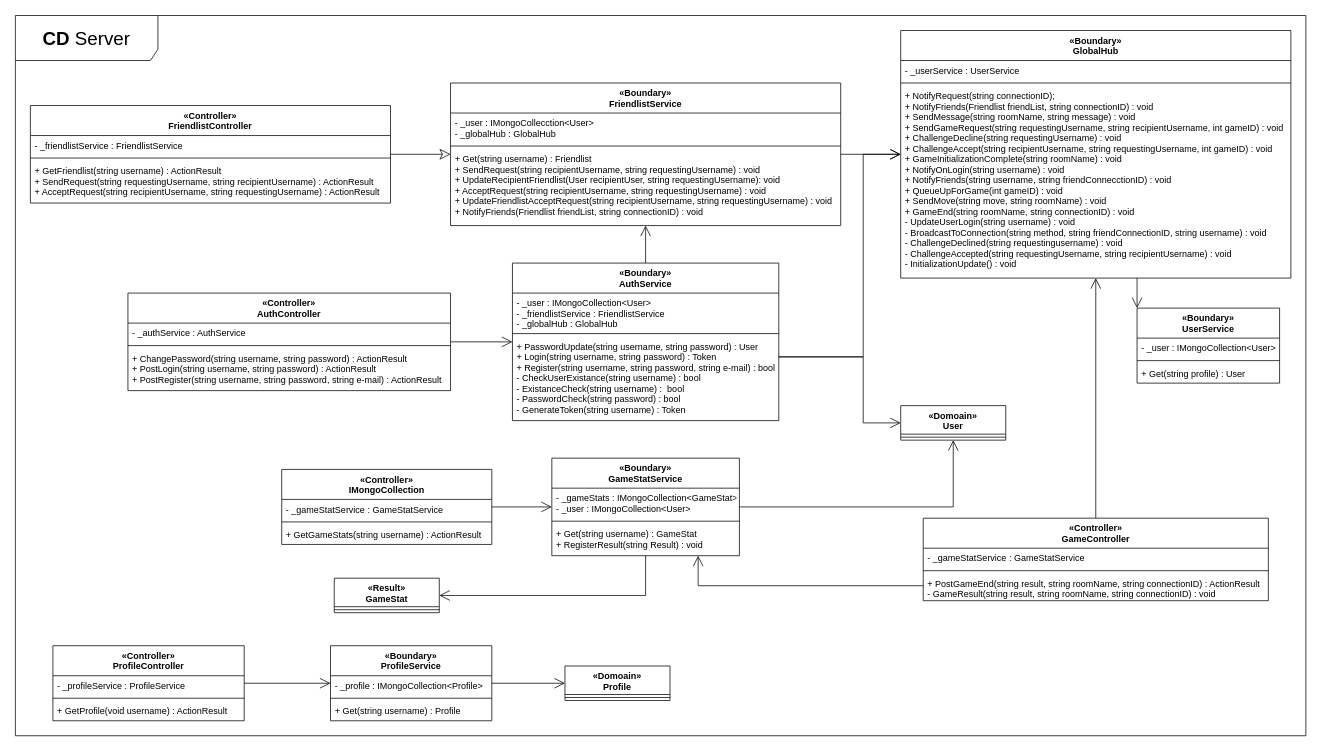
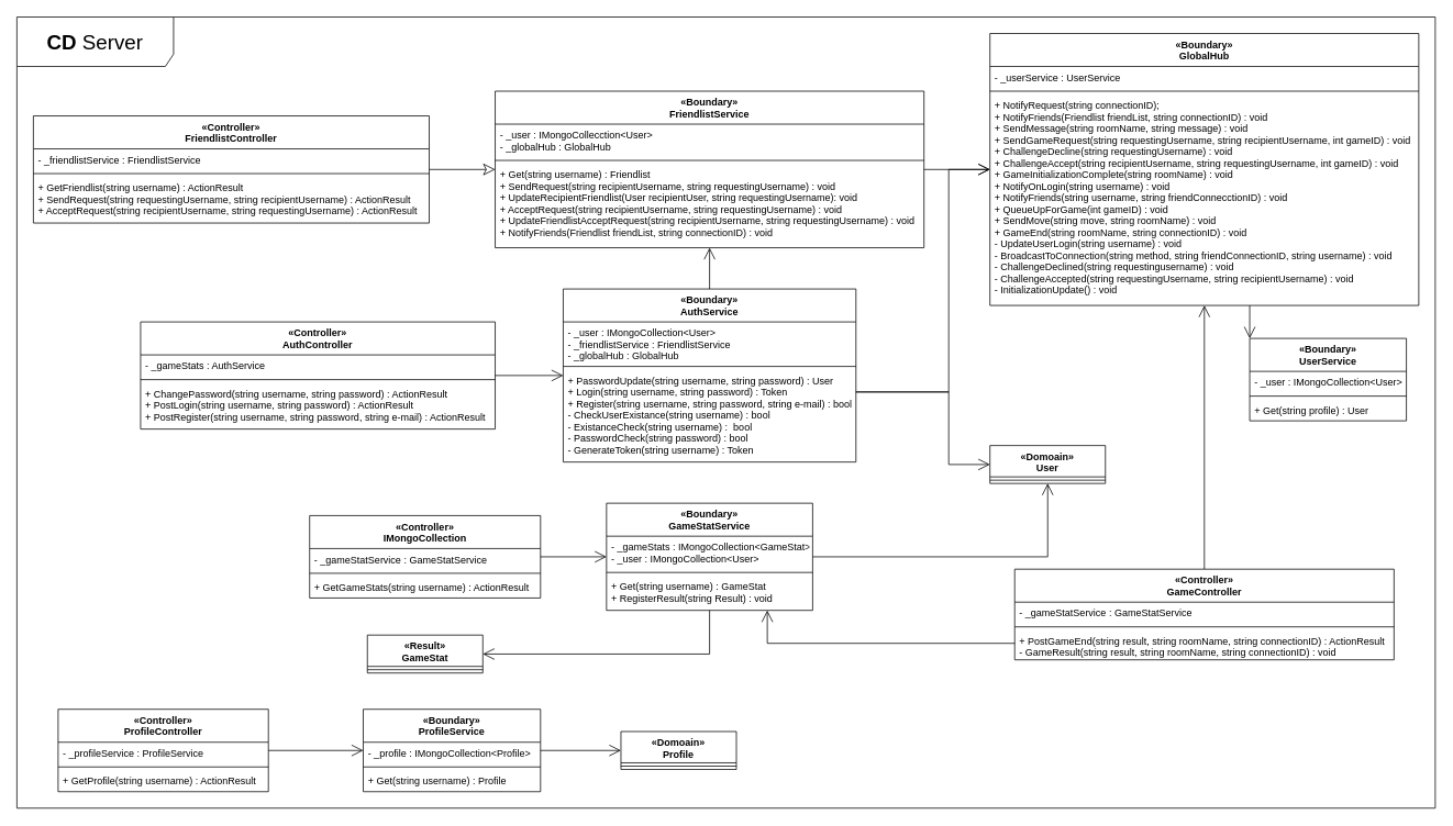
  <mxCell id="0" />
  <mxCell id="1" parent="0" />
  <mxCell id="2" value="&lt;font style=&quot;font-size: 25px&quot;&gt;&lt;b&gt;CD&lt;/b&gt;&amp;nbsp;Server&lt;/font&gt;" style="shape=umlFrame;whiteSpace=wrap;html=1;width=190;height=60;" parent="1" vertex="1"><mxGeometry width="1720" height="960" as="geometry" x="20" y="20" /></mxCell>
  <mxCell id="3" value="«Boundary»&#10;GameStatService" style="swimlane;fontStyle=1;align=center;verticalAlign=top;childLayout=stackLayout;horizontal=1;startSize=40;horizontalStack=0;resizeParent=1;resizeParentMax=0;resizeLast=0;collapsible=1;marginBottom=0;" parent="1" vertex="1"><mxGeometry x="735" y="610" width="250" height="130" as="geometry" /></mxCell>
  <mxCell id="4" value="- _gameStats : IMongoCollection&lt;GameStat&gt; &#10;- _user : IMongoCollection&lt;User&gt;" style="text;strokeColor=none;fillColor=none;align=left;verticalAlign=top;spacingLeft=4;spacingRight=4;overflow=hidden;rotatable=0;points=[[0,0.5],[1,0.5]];portConstraint=eastwest;" parent="3" vertex="1"><mxGeometry y="40" width="250" height="40" as="geometry" /></mxCell>
  <mxCell id="5" value="" style="line;strokeWidth=1;fillColor=none;align=left;verticalAlign=middle;spacingTop=-1;spacingLeft=3;spacingRight=3;rotatable=0;labelPosition=right;points=[];portConstraint=eastwest;" parent="3" vertex="1"><mxGeometry y="80" width="250" height="8" as="geometry" /></mxCell>
  <mxCell id="6" value="+ Get(string username) : GameStat&#10;+ RegisterResult(string Result) : void" style="text;strokeColor=none;fillColor=none;align=left;verticalAlign=top;spacingLeft=4;spacingRight=4;overflow=hidden;rotatable=0;points=[[0,0.5],[1,0.5]];portConstraint=eastwest;" parent="3" vertex="1"><mxGeometry y="88" width="250" height="42" as="geometry" /></mxCell>
  <mxCell id="7" value="«Boundary»&#10;AuthService" style="swimlane;fontStyle=1;align=center;verticalAlign=top;childLayout=stackLayout;horizontal=1;startSize=40;horizontalStack=0;resizeParent=1;resizeParentMax=0;resizeLast=0;collapsible=1;marginBottom=0;" parent="1" vertex="1"><mxGeometry x="682.5" y="350" width="355" height="210" as="geometry" /></mxCell>
  <mxCell id="8" value="- _user : IMongoCollection&lt;User&gt; &#10;- _friendlistService : FriendlistService&#10;- _globalHub : GlobalHub" style="text;strokeColor=none;fillColor=none;align=left;verticalAlign=top;spacingLeft=4;spacingRight=4;overflow=hidden;rotatable=0;points=[[0,0.5],[1,0.5]];portConstraint=eastwest;" parent="7" vertex="1"><mxGeometry y="40" width="355" height="50" as="geometry" /></mxCell>
  <mxCell id="9" value="" style="line;strokeWidth=1;fillColor=none;align=left;verticalAlign=middle;spacingTop=-1;spacingLeft=3;spacingRight=3;rotatable=0;labelPosition=right;points=[];portConstraint=eastwest;" parent="7" vertex="1"><mxGeometry y="90" width="355" height="8" as="geometry" /></mxCell>
  <mxCell id="10" value="+ PasswordUpdate(string username, string password) : User&#10;+ Login(string username, string password) : Token&#10;+ Register(string username, string password, string e-mail) : bool&#10;- CheckUserExistance(string username) : bool&#10;- ExistanceCheck(string username) :  bool&#10;- PasswordCheck(string password) : bool&#10;- GenerateToken(string username) : Token&#10;" style="text;strokeColor=none;fillColor=none;align=left;verticalAlign=top;spacingLeft=4;spacingRight=4;overflow=hidden;rotatable=0;points=[[0,0.5],[1,0.5]];portConstraint=eastwest;" parent="7" vertex="1"><mxGeometry y="98" width="355" height="112" as="geometry" /></mxCell>
  <mxCell id="11" style="edgeStyle=orthogonalEdgeStyle;rounded=0;orthogonalLoop=1;jettySize=auto;html=1;endSize=12;endArrow=open;endFill=0;" parent="1" source="12" target="17" edge="1"><mxGeometry relative="1" as="geometry" /></mxCell>
  <mxCell id="12" value="«Controller»&#10;ProfileController" style="swimlane;fontStyle=1;align=center;verticalAlign=top;childLayout=stackLayout;horizontal=1;startSize=40;horizontalStack=0;resizeParent=1;resizeParentMax=0;resizeLast=0;collapsible=1;marginBottom=0;" parent="1" vertex="1"><mxGeometry x="70" y="860" width="255" height="100" as="geometry" /></mxCell>
  <mxCell id="13" value="- _profileService : ProfileService" style="text;strokeColor=none;fillColor=none;align=left;verticalAlign=top;spacingLeft=4;spacingRight=4;overflow=hidden;rotatable=0;points=[[0,0.5],[1,0.5]];portConstraint=eastwest;" parent="12" vertex="1"><mxGeometry y="40" width="255" height="26" as="geometry" /></mxCell>
  <mxCell id="14" value="" style="line;strokeWidth=1;fillColor=none;align=left;verticalAlign=middle;spacingTop=-1;spacingLeft=3;spacingRight=3;rotatable=0;labelPosition=right;points=[];portConstraint=eastwest;" parent="12" vertex="1"><mxGeometry y="66" width="255" height="8" as="geometry" /></mxCell>
- <mxCell id="15" value="+ GetProfile(void username) : ActionResult" style="text;strokeColor=none;fillColor=none;align=left;verticalAlign=top;spacingLeft=4;spacingRight=4;overflow=hidden;rotatable=0;points=[[0,0.5],[1,0.5]];portConstraint=eastwest;" parent="12" vertex="1"><mxGeometry y="74" width="255" height="26" as="geometry" /></mxCell>
+ <mxCell id="15" value="+ GetProfile(string username) : ActionResult" style="text;strokeColor=none;fillColor=none;align=left;verticalAlign=top;spacingLeft=4;spacingRight=4;overflow=hidden;rotatable=0;points=[[0,0.5],[1,0.5]];portConstraint=eastwest;" parent="12" vertex="1"><mxGeometry y="74" width="255" height="26" as="geometry" /></mxCell>
  <mxCell id="16" style="edgeStyle=orthogonalEdgeStyle;rounded=0;orthogonalLoop=1;jettySize=auto;html=1;endArrow=open;endFill=0;endSize=12;" parent="1" source="17" target="21" edge="1"><mxGeometry relative="1" as="geometry" /></mxCell>
  <mxCell id="17" value="«Boundary»&#10;ProfileService" style="swimlane;fontStyle=1;align=center;verticalAlign=top;childLayout=stackLayout;horizontal=1;startSize=40;horizontalStack=0;resizeParent=1;resizeParentMax=0;resizeLast=0;collapsible=1;marginBottom=0;" parent="1" vertex="1"><mxGeometry x="440" y="860" width="215" height="100" as="geometry" /></mxCell>
  <mxCell id="18" value="- _profile : IMongoCollection&lt;Profile&gt; " style="text;strokeColor=none;fillColor=none;align=left;verticalAlign=top;spacingLeft=4;spacingRight=4;overflow=hidden;rotatable=0;points=[[0,0.5],[1,0.5]];portConstraint=eastwest;" parent="17" vertex="1"><mxGeometry y="40" width="215" height="26" as="geometry" /></mxCell>
  <mxCell id="19" value="" style="line;strokeWidth=1;fillColor=none;align=left;verticalAlign=middle;spacingTop=-1;spacingLeft=3;spacingRight=3;rotatable=0;labelPosition=right;points=[];portConstraint=eastwest;" parent="17" vertex="1"><mxGeometry y="66" width="215" height="8" as="geometry" /></mxCell>
  <mxCell id="20" value="+ Get(string username) : Profile" style="text;strokeColor=none;fillColor=none;align=left;verticalAlign=top;spacingLeft=4;spacingRight=4;overflow=hidden;rotatable=0;points=[[0,0.5],[1,0.5]];portConstraint=eastwest;" parent="17" vertex="1"><mxGeometry y="74" width="215" height="26" as="geometry" /></mxCell>
  <mxCell id="21" value="«Domoain»&#10;Profile" style="swimlane;fontStyle=1;align=center;verticalAlign=top;childLayout=stackLayout;horizontal=1;startSize=38;horizontalStack=0;resizeParent=1;resizeParentMax=0;resizeLast=0;collapsible=1;marginBottom=0;" parent="1" vertex="1"><mxGeometry x="752.5" y="887" width="140" height="46" as="geometry" /></mxCell>
  <mxCell id="22" value="" style="line;strokeWidth=1;fillColor=none;align=left;verticalAlign=middle;spacingTop=-1;spacingLeft=3;spacingRight=3;rotatable=0;labelPosition=right;points=[];portConstraint=eastwest;" parent="21" vertex="1"><mxGeometry y="38" width="140" height="8" as="geometry" /></mxCell>
  <mxCell id="23" style="edgeStyle=orthogonalEdgeStyle;rounded=0;orthogonalLoop=1;jettySize=auto;html=1;endSize=12;endArrow=open;endFill=0;" parent="1" source="24" target="7" edge="1"><mxGeometry relative="1" as="geometry" /></mxCell>
  <mxCell id="24" value="«Controller»&#10;AuthController" style="swimlane;fontStyle=1;align=center;verticalAlign=top;childLayout=stackLayout;horizontal=1;startSize=40;horizontalStack=0;resizeParent=1;resizeParentMax=0;resizeLast=0;collapsible=1;marginBottom=0;" parent="1" vertex="1"><mxGeometry x="170" y="390" width="430" height="130" as="geometry" /></mxCell>
- <mxCell id="25" value="- _authService : AuthService" style="text;strokeColor=none;fillColor=none;align=left;verticalAlign=top;spacingLeft=4;spacingRight=4;overflow=hidden;rotatable=0;points=[[0,0.5],[1,0.5]];portConstraint=eastwest;" parent="24" vertex="1"><mxGeometry y="40" width="430" height="26" as="geometry" /></mxCell>
+ <mxCell id="25" value="- _gameStats : AuthService" style="text;strokeColor=none;fillColor=none;align=left;verticalAlign=top;spacingLeft=4;spacingRight=4;overflow=hidden;rotatable=0;points=[[0,0.5],[1,0.5]];portConstraint=eastwest;" parent="24" vertex="1"><mxGeometry y="40" width="430" height="26" as="geometry" /></mxCell>
  <mxCell id="26" value="" style="line;strokeWidth=1;fillColor=none;align=left;verticalAlign=middle;spacingTop=-1;spacingLeft=3;spacingRight=3;rotatable=0;labelPosition=right;points=[];portConstraint=eastwest;" parent="24" vertex="1"><mxGeometry y="66" width="430" height="8" as="geometry" /></mxCell>
  <mxCell id="27" value="+ ChangePassword(string username, string password) : ActionResult&#10;+ PostLogin(string username, string password) : ActionResult&#10;+ PostRegister(string username, string password, string e-mail) : ActionResult" style="text;strokeColor=none;fillColor=none;align=left;verticalAlign=top;spacingLeft=4;spacingRight=4;overflow=hidden;rotatable=0;points=[[0,0.5],[1,0.5]];portConstraint=eastwest;" parent="24" vertex="1"><mxGeometry y="74" width="430" height="56" as="geometry" /></mxCell>
  <mxCell id="28" style="edgeStyle=orthogonalEdgeStyle;rounded=0;orthogonalLoop=1;jettySize=auto;html=1;endArrow=open;endFill=0;endSize=12;" parent="1" source="7" target="31" edge="1"><mxGeometry relative="1" as="geometry"><Array as="points"><mxPoint x="1150" y="475" /><mxPoint x="1150" y="563" /></Array></mxGeometry></mxCell>
  <mxCell id="29" style="edgeStyle=orthogonalEdgeStyle;rounded=0;orthogonalLoop=1;jettySize=auto;html=1;endArrow=open;endFill=0;endSize=12;" parent="1" source="7" target="63" edge="1"><mxGeometry relative="1" as="geometry" /></mxCell>
  <mxCell id="30" style="edgeStyle=orthogonalEdgeStyle;rounded=0;orthogonalLoop=1;jettySize=auto;html=1;endArrow=open;endFill=0;endSize=12;" parent="1" source="7" target="43" edge="1"><mxGeometry relative="1" as="geometry"><Array as="points"><mxPoint x="1150" y="475" /><mxPoint x="1150" y="205" /></Array></mxGeometry></mxCell>
  <mxCell id="31" value="«Domoain»&#10;User" style="swimlane;fontStyle=1;align=center;verticalAlign=top;childLayout=stackLayout;horizontal=1;startSize=38;horizontalStack=0;resizeParent=1;resizeParentMax=0;resizeLast=0;collapsible=1;marginBottom=0;" parent="1" vertex="1"><mxGeometry x="1200" y="540" width="140" height="46" as="geometry" /></mxCell>
  <mxCell id="32" value="" style="line;strokeWidth=1;fillColor=none;align=left;verticalAlign=middle;spacingTop=-1;spacingLeft=3;spacingRight=3;rotatable=0;labelPosition=right;points=[];portConstraint=eastwest;" parent="31" vertex="1"><mxGeometry y="38" width="140" height="8" as="geometry" /></mxCell>
  <mxCell id="33" style="edgeStyle=orthogonalEdgeStyle;rounded=0;orthogonalLoop=1;jettySize=auto;html=1;endSize=12;endArrow=open;endFill=0;" parent="1" source="34" target="3" edge="1"><mxGeometry relative="1" as="geometry" /></mxCell>
  <mxCell id="34" value="«Controller»&#10;IMongoCollection" style="swimlane;fontStyle=1;align=center;verticalAlign=top;childLayout=stackLayout;horizontal=1;startSize=40;horizontalStack=0;resizeParent=1;resizeParentMax=0;resizeLast=0;collapsible=1;marginBottom=0;" parent="1" vertex="1"><mxGeometry x="375" y="625" width="280" height="100" as="geometry" /></mxCell>
  <mxCell id="35" value="- _gameStatService : GameStatService" style="text;strokeColor=none;fillColor=none;align=left;verticalAlign=top;spacingLeft=4;spacingRight=4;overflow=hidden;rotatable=0;points=[[0,0.5],[1,0.5]];portConstraint=eastwest;" parent="34" vertex="1"><mxGeometry y="40" width="280" height="26" as="geometry" /></mxCell>
  <mxCell id="36" value="" style="line;strokeWidth=1;fillColor=none;align=left;verticalAlign=middle;spacingTop=-1;spacingLeft=3;spacingRight=3;rotatable=0;labelPosition=right;points=[];portConstraint=eastwest;" parent="34" vertex="1"><mxGeometry y="66" width="280" height="8" as="geometry" /></mxCell>
  <mxCell id="37" value="+ GetGameStats(string username) : ActionResult" style="text;strokeColor=none;fillColor=none;align=left;verticalAlign=top;spacingLeft=4;spacingRight=4;overflow=hidden;rotatable=0;points=[[0,0.5],[1,0.5]];portConstraint=eastwest;" parent="34" vertex="1"><mxGeometry y="74" width="280" height="26" as="geometry" /></mxCell>
  <mxCell id="38" style="edgeStyle=orthogonalEdgeStyle;rounded=0;orthogonalLoop=1;jettySize=auto;html=1;endArrow=open;endFill=0;endSize=12;entryX=1;entryY=0.5;entryDx=0;entryDy=0;" parent="1" source="3" target="40" edge="1"><mxGeometry relative="1" as="geometry"><Array as="points"><mxPoint x="860" y="793" /></Array></mxGeometry></mxCell>
  <mxCell id="39" style="edgeStyle=orthogonalEdgeStyle;rounded=0;orthogonalLoop=1;jettySize=auto;html=1;endArrow=open;endFill=0;endSize=12;" parent="1" source="3" target="31" edge="1"><mxGeometry relative="1" as="geometry" /></mxCell>
  <mxCell id="40" value="«Result»&#10;GameStat" style="swimlane;fontStyle=1;align=center;verticalAlign=top;childLayout=stackLayout;horizontal=1;startSize=38;horizontalStack=0;resizeParent=1;resizeParentMax=0;resizeLast=0;collapsible=1;marginBottom=0;" parent="1" vertex="1"><mxGeometry x="445" y="770" width="140" height="46" as="geometry" /></mxCell>
  <mxCell id="41" value="" style="line;strokeWidth=1;fillColor=none;align=left;verticalAlign=middle;spacingTop=-1;spacingLeft=3;spacingRight=3;rotatable=0;labelPosition=right;points=[];portConstraint=eastwest;" parent="40" vertex="1"><mxGeometry y="38" width="140" height="8" as="geometry" /></mxCell>
  <mxCell id="42" style="edgeStyle=orthogonalEdgeStyle;rounded=0;orthogonalLoop=1;jettySize=auto;html=1;endArrow=open;endFill=0;endSize=12;" parent="1" source="43" target="47" edge="1"><mxGeometry relative="1" as="geometry"><Array as="points"><mxPoint x="1610" y="410" /><mxPoint x="1610" y="410" /></Array></mxGeometry></mxCell>
  <mxCell id="43" value="«Boundary»&#10;GlobalHub" style="swimlane;fontStyle=1;align=center;verticalAlign=top;childLayout=stackLayout;horizontal=1;startSize=40;horizontalStack=0;resizeParent=1;resizeParentMax=0;resizeLast=0;collapsible=1;marginBottom=0;" parent="1" vertex="1"><mxGeometry x="1200" y="40" width="520" height="330" as="geometry" /></mxCell>
  <mxCell id="44" value="- _userService : UserService" style="text;strokeColor=none;fillColor=none;align=left;verticalAlign=top;spacingLeft=4;spacingRight=4;overflow=hidden;rotatable=0;points=[[0,0.5],[1,0.5]];portConstraint=eastwest;" parent="43" vertex="1"><mxGeometry y="40" width="520" height="26" as="geometry" /></mxCell>
  <mxCell id="45" value="" style="line;strokeWidth=1;fillColor=none;align=left;verticalAlign=middle;spacingTop=-1;spacingLeft=3;spacingRight=3;rotatable=0;labelPosition=right;points=[];portConstraint=eastwest;" parent="43" vertex="1"><mxGeometry y="66" width="520" height="8" as="geometry" /></mxCell>
  <mxCell id="46" value="+ NotifyRequest(string connectionID);&#10;+ NotifyFriends(Friendlist friendList, string connectionID) : void&#10;+ SendMessage(string roomName, string message) : void&#10;+ SendGameRequest(string requestingUsername, string recipientUsername, int gameID) : void&#10;+ ChallengeDecline(string requestingUsername) : void&#10;+ ChallengeAccept(string recipientUsername, string requestingUsername, int gameID) : void&#10;+ GameInitializationComplete(string roomName) : void&#10;+ NotifyOnLogin(string username) : void&#10;+ NotifyFriends(string username, string friendConnecctionID) : void&#10;+ QueueUpForGame(int gameID) : void&#10;+ SendMove(string move, string roomName) : void&#10;+ GameEnd(string roomName, string connectionID) : void&#10;- UpdateUserLogin(string username) : void&#10;- BroadcastToConnection(string method, string friendConnectionID, string username) : void&#10;- ChallengeDeclined(string requestingusername) : void&#10;- ChallengeAccepted(string requestingUsername, string recipientUsername) : void&#10;- InitializationUpdate() : void" style="text;strokeColor=none;fillColor=none;align=left;verticalAlign=top;spacingLeft=4;spacingRight=4;overflow=hidden;rotatable=0;points=[[0,0.5],[1,0.5]];portConstraint=eastwest;" parent="43" vertex="1"><mxGeometry y="74" width="520" height="256" as="geometry" /></mxCell>
  <mxCell id="47" value="«Boundary»&#10;UserService" style="swimlane;fontStyle=1;align=center;verticalAlign=top;childLayout=stackLayout;horizontal=1;startSize=40;horizontalStack=0;resizeParent=1;resizeParentMax=0;resizeLast=0;collapsible=1;marginBottom=0;" parent="1" vertex="1"><mxGeometry x="1515" y="410" width="190" height="100" as="geometry" /></mxCell>
  <mxCell id="48" value="- _user : IMongoCollection&lt;User&gt;" style="text;strokeColor=none;fillColor=none;align=left;verticalAlign=top;spacingLeft=4;spacingRight=4;overflow=hidden;rotatable=0;points=[[0,0.5],[1,0.5]];portConstraint=eastwest;" parent="47" vertex="1"><mxGeometry y="40" width="190" height="26" as="geometry" /></mxCell>
  <mxCell id="49" value="" style="line;strokeWidth=1;fillColor=none;align=left;verticalAlign=middle;spacingTop=-1;spacingLeft=3;spacingRight=3;rotatable=0;labelPosition=right;points=[];portConstraint=eastwest;" parent="47" vertex="1"><mxGeometry y="66" width="190" height="8" as="geometry" /></mxCell>
  <mxCell id="50" value="+ Get(string profile) : User" style="text;strokeColor=none;fillColor=none;align=left;verticalAlign=top;spacingLeft=4;spacingRight=4;overflow=hidden;rotatable=0;points=[[0,0.5],[1,0.5]];portConstraint=eastwest;" parent="47" vertex="1"><mxGeometry y="74" width="190" height="26" as="geometry" /></mxCell>
  <mxCell id="51" style="edgeStyle=orthogonalEdgeStyle;rounded=0;orthogonalLoop=1;jettySize=auto;html=1;endArrow=open;endFill=0;endSize=12;" parent="1" source="53" target="3" edge="1"><mxGeometry relative="1" as="geometry"><Array as="points"><mxPoint x="930" y="780" /></Array></mxGeometry></mxCell>
  <mxCell id="52" style="edgeStyle=orthogonalEdgeStyle;rounded=0;orthogonalLoop=1;jettySize=auto;html=1;endArrow=open;endFill=0;endSize=12;" parent="1" source="53" target="43" edge="1"><mxGeometry relative="1" as="geometry" /></mxCell>
  <mxCell id="53" value="«Controller»&#10;GameController" style="swimlane;fontStyle=1;align=center;verticalAlign=top;childLayout=stackLayout;horizontal=1;startSize=40;horizontalStack=0;resizeParent=1;resizeParentMax=0;resizeLast=0;collapsible=1;marginBottom=0;" parent="1" vertex="1"><mxGeometry x="1230" y="690" width="460" height="110" as="geometry" /></mxCell>
  <mxCell id="54" value="- _gameStatService : GameStatService" style="text;strokeColor=none;fillColor=none;align=left;verticalAlign=top;spacingLeft=4;spacingRight=4;overflow=hidden;rotatable=0;points=[[0,0.5],[1,0.5]];portConstraint=eastwest;" parent="53" vertex="1"><mxGeometry y="40" width="460" height="26" as="geometry" /></mxCell>
  <mxCell id="55" value="" style="line;strokeWidth=1;fillColor=none;align=left;verticalAlign=middle;spacingTop=-1;spacingLeft=3;spacingRight=3;rotatable=0;labelPosition=right;points=[];portConstraint=eastwest;" parent="53" vertex="1"><mxGeometry y="66" width="460" height="8" as="geometry" /></mxCell>
  <mxCell id="56" value="+ PostGameEnd(string result, string roomName, string connectionID) : ActionResult&#10;- GameResult(string result, string roomName, string connectionID) : void" style="text;strokeColor=none;fillColor=none;align=left;verticalAlign=top;spacingLeft=4;spacingRight=4;overflow=hidden;rotatable=0;points=[[0,0.5],[1,0.5]];portConstraint=eastwest;" parent="53" vertex="1"><mxGeometry y="74" width="460" height="36" as="geometry" /></mxCell>
  <mxCell id="57" style="edgeStyle=orthogonalEdgeStyle;rounded=0;orthogonalLoop=1;jettySize=auto;html=1;endArrow=classic;endFill=0;endSize=12;" parent="1" source="58" target="63" edge="1"><mxGeometry relative="1" as="geometry" /></mxCell>
  <mxCell id="58" value="«Controller»&#10;FriendlistController" style="swimlane;fontStyle=1;align=center;verticalAlign=top;childLayout=stackLayout;horizontal=1;startSize=40;horizontalStack=0;resizeParent=1;resizeParentMax=0;resizeLast=0;collapsible=1;marginBottom=0;" parent="1" vertex="1"><mxGeometry x="40" y="140" width="480" height="130" as="geometry" /></mxCell>
  <mxCell id="59" value="- _friendlistService : FriendlistService" style="text;strokeColor=none;fillColor=none;align=left;verticalAlign=top;spacingLeft=4;spacingRight=4;overflow=hidden;rotatable=0;points=[[0,0.5],[1,0.5]];portConstraint=eastwest;" parent="58" vertex="1"><mxGeometry y="40" width="480" height="26" as="geometry" /></mxCell>
  <mxCell id="60" value="" style="line;strokeWidth=1;fillColor=none;align=left;verticalAlign=middle;spacingTop=-1;spacingLeft=3;spacingRight=3;rotatable=0;labelPosition=right;points=[];portConstraint=eastwest;" parent="58" vertex="1"><mxGeometry y="66" width="480" height="8" as="geometry" /></mxCell>
  <mxCell id="61" value="+ GetFriendlist(string username) : ActionResult&#10;+ SendRequest(string requestingUsername, string recipientUsername) : ActionResult&#10;+ AcceptRequest(string recipientUsername, string requestingUsername) : ActionResult" style="text;strokeColor=none;fillColor=none;align=left;verticalAlign=top;spacingLeft=4;spacingRight=4;overflow=hidden;rotatable=0;points=[[0,0.5],[1,0.5]];portConstraint=eastwest;" parent="58" vertex="1"><mxGeometry y="74" width="480" height="56" as="geometry" /></mxCell>
  <mxCell id="62" style="edgeStyle=orthogonalEdgeStyle;rounded=0;orthogonalLoop=1;jettySize=auto;html=1;endArrow=open;endFill=0;endSize=12;" parent="1" source="63" target="43" edge="1"><mxGeometry relative="1" as="geometry"><mxPoint x="1200" y="205" as="targetPoint" /></mxGeometry></mxCell>
  <mxCell id="63" value="«Boundary»&#10;FriendlistService" style="swimlane;fontStyle=1;align=center;verticalAlign=top;childLayout=stackLayout;horizontal=1;startSize=40;horizontalStack=0;resizeParent=1;resizeParentMax=0;resizeLast=0;collapsible=1;marginBottom=0;" parent="1" vertex="1"><mxGeometry x="600" y="110" width="520" height="190" as="geometry" /></mxCell>
  <mxCell id="64" value="- _user : IMongoCollecction&lt;User&gt;&#10;- _globalHub : GlobalHub" style="text;strokeColor=none;fillColor=none;align=left;verticalAlign=top;spacingLeft=4;spacingRight=4;overflow=hidden;rotatable=0;points=[[0,0.5],[1,0.5]];portConstraint=eastwest;" parent="63" vertex="1"><mxGeometry y="40" width="520" height="40" as="geometry" /></mxCell>
  <mxCell id="65" value="" style="line;strokeWidth=1;fillColor=none;align=left;verticalAlign=middle;spacingTop=-1;spacingLeft=3;spacingRight=3;rotatable=0;labelPosition=right;points=[];portConstraint=eastwest;" parent="63" vertex="1"><mxGeometry y="80" width="520" height="8" as="geometry" /></mxCell>
  <mxCell id="66" value="+ Get(string username) : Friendlist&#10;+ SendRequest(string recipientUsername, string requestingUsername) : void&#10;+ UpdateRecipientFriendlist(User recipientUser, string requestingUsername): void&#10;+ AcceptRequest(string recipientUsername, string requestingUsername) : void&#10;+ UpdateFriendlistAcceptRequest(string recipientUsername, string requestingUsername) : void&#10;+ NotifyFriends(Friendlist friendList, string connectionID) : void" style="text;strokeColor=none;fillColor=none;align=left;verticalAlign=top;spacingLeft=4;spacingRight=4;overflow=hidden;rotatable=0;points=[[0,0.5],[1,0.5]];portConstraint=eastwest;" parent="63" vertex="1"><mxGeometry y="88" width="520" height="102" as="geometry" /></mxCell>
